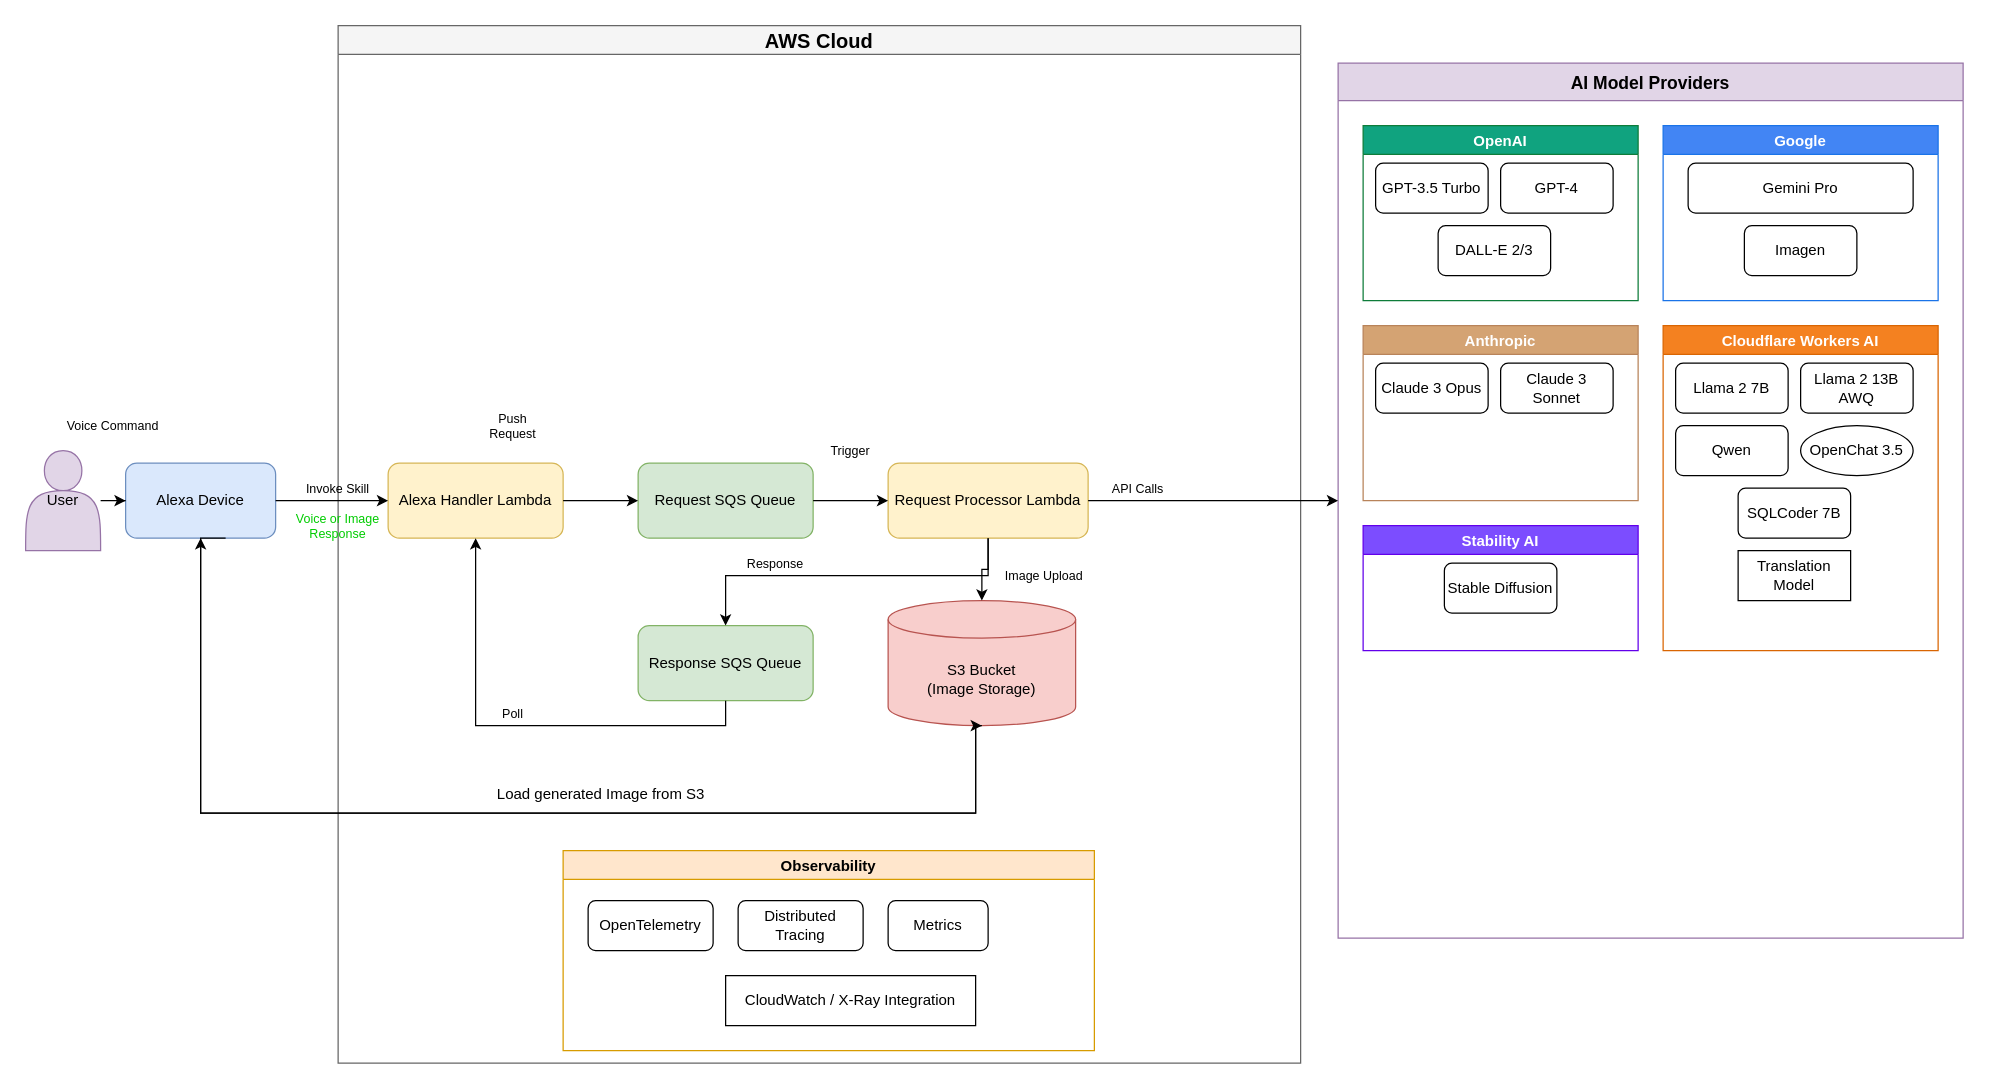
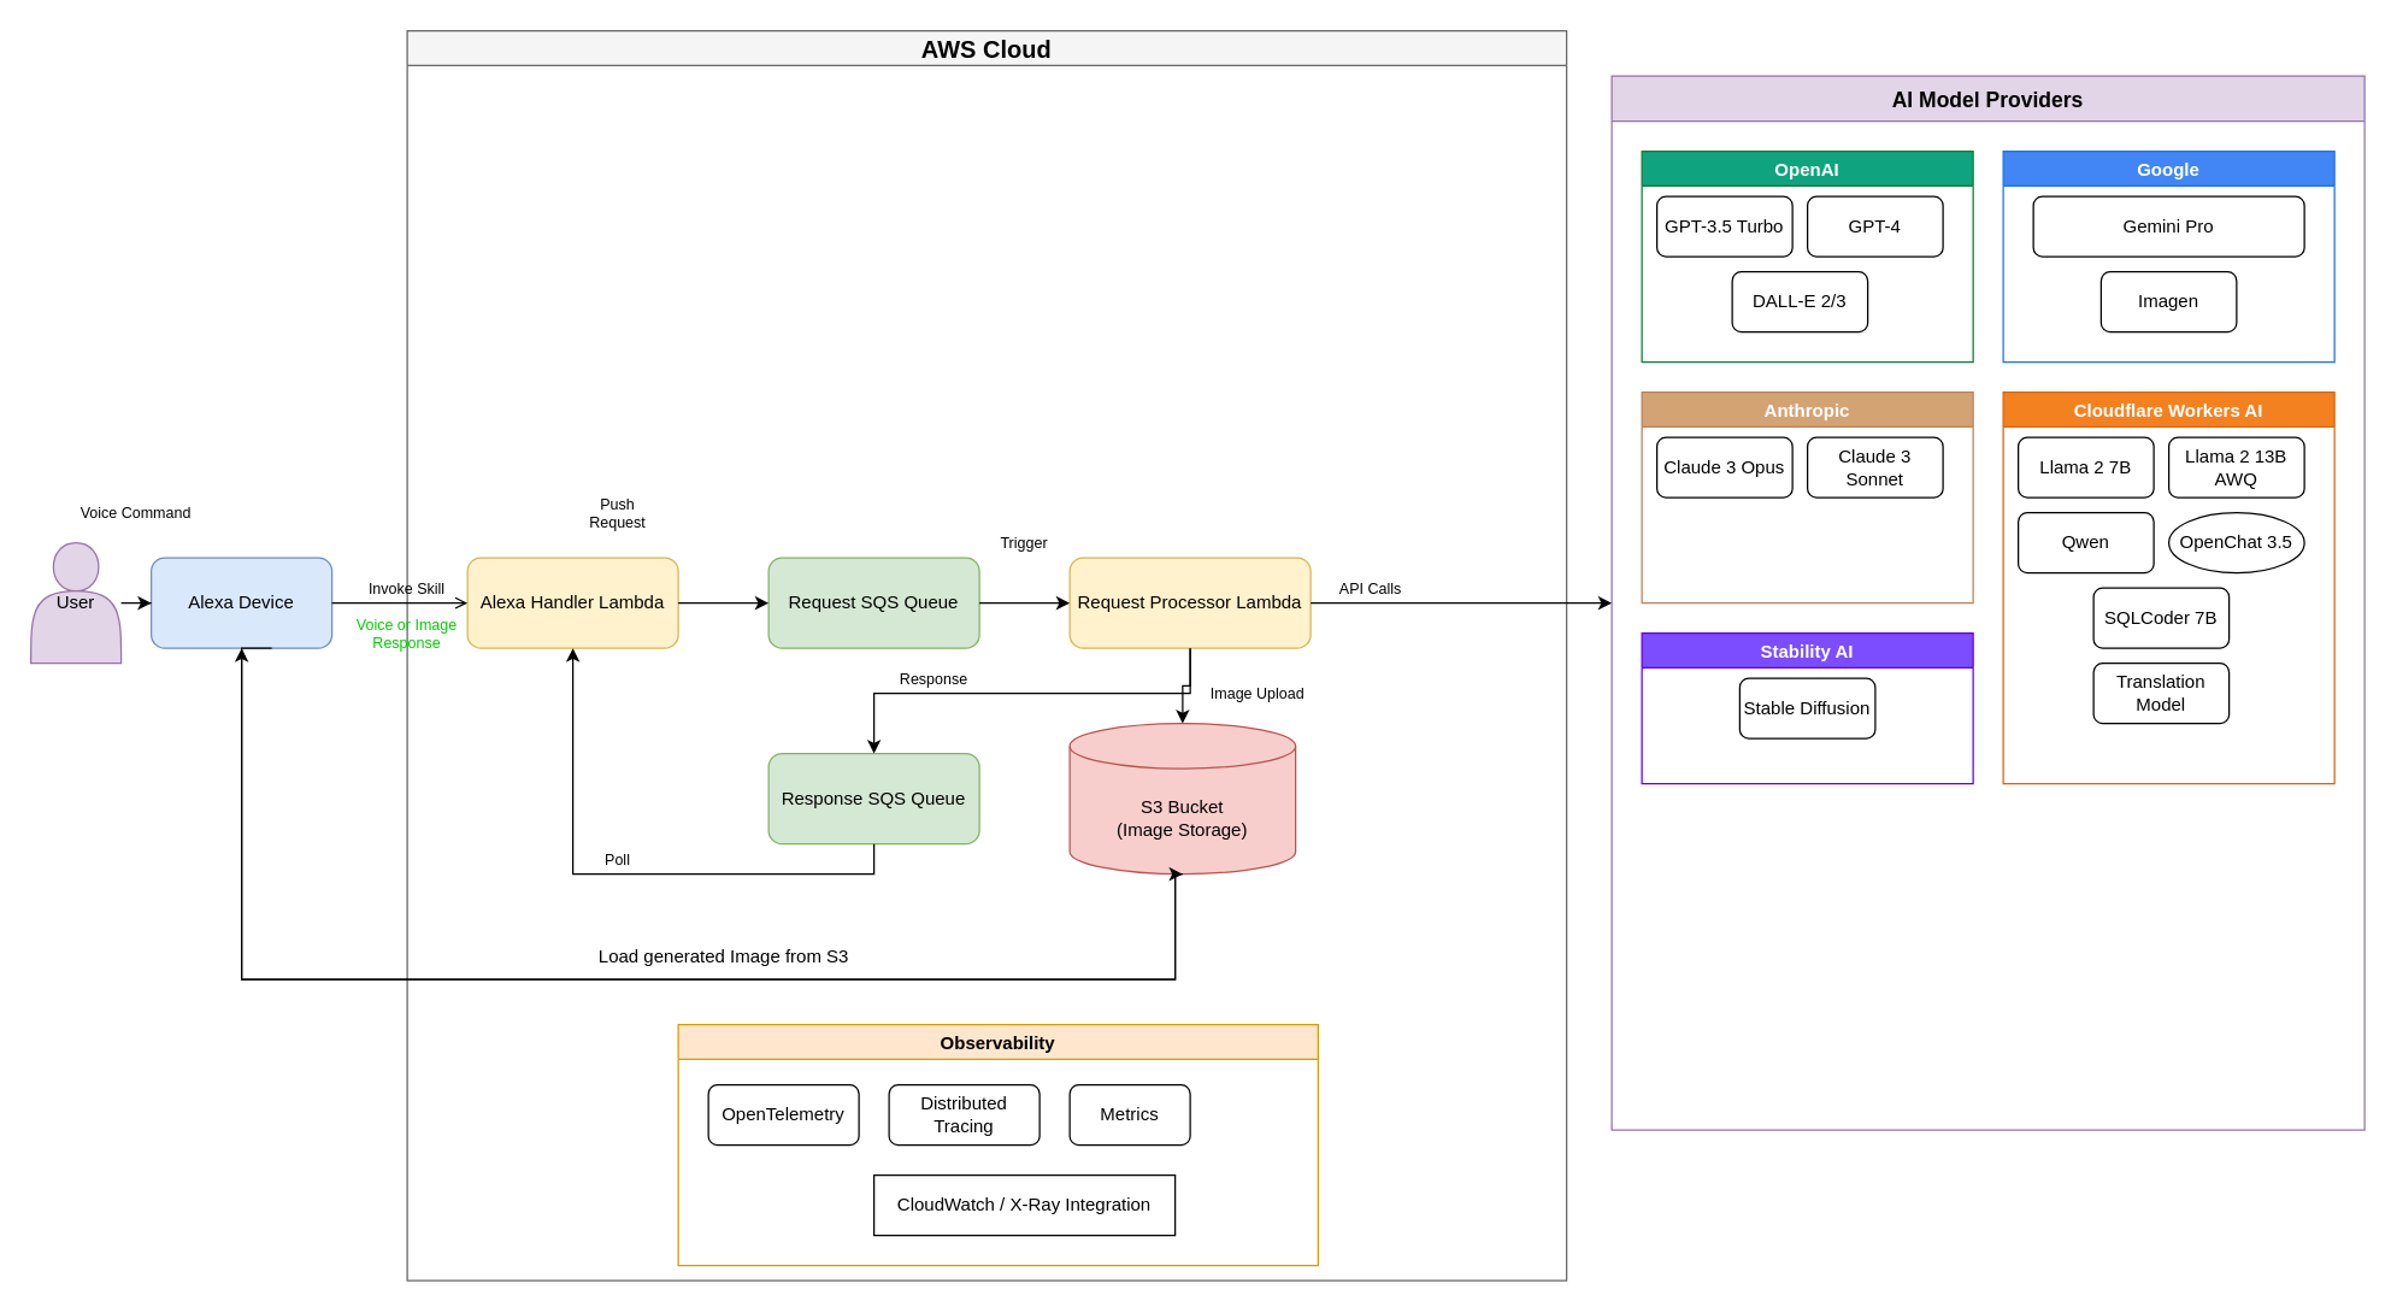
  <mxCell id="0" />
  <mxCell id="1" parent="0" />
  <mxCell id="2" value="User" style="shape=actor;whiteSpace=wrap;html=1;fillColor=#e1d5e7;strokeColor=#9673a6;" parent="1" vertex="1"><mxGeometry x="20" y="360" width="60" height="80" as="geometry" /></mxCell>
  <mxCell id="3" value="Alexa Device" style="rounded=1;whiteSpace=wrap;html=1;fillColor=#dae8fc;strokeColor=#6c8ebf;" parent="1" vertex="1"><mxGeometry x="100" y="370" width="120" height="60" as="geometry" /></mxCell>
  <mxCell id="4" value="AWS Cloud" style="swimlane;fillColor=#f5f5f5;strokeColor=#666666;fontSize=16;fontStyle=1" parent="1" vertex="1"><mxGeometry x="270" y="20" width="770" height="830" as="geometry" /></mxCell>
  <mxCell id="5" value="Alexa Handler Lambda" style="rounded=1;whiteSpace=wrap;html=1;fillColor=#fff2cc;strokeColor=#d6b656;" parent="4" vertex="1"><mxGeometry x="40" y="350" width="140" height="60" as="geometry" /></mxCell>
  <mxCell id="6" value="Request SQS Queue" style="rounded=1;whiteSpace=wrap;html=1;fillColor=#d5e8d4;strokeColor=#82b366;" parent="4" vertex="1"><mxGeometry x="240" y="350" width="140" height="60" as="geometry" /></mxCell>
  <mxCell id="7" value="Request Processor Lambda" style="rounded=1;whiteSpace=wrap;html=1;fillColor=#fff2cc;strokeColor=#d6b656;" parent="4" vertex="1"><mxGeometry x="440" y="350" width="160" height="60" as="geometry" /></mxCell>
  <mxCell id="8" value="Response SQS Queue" style="rounded=1;whiteSpace=wrap;html=1;fillColor=#d5e8d4;strokeColor=#82b366;" parent="4" vertex="1"><mxGeometry x="240" y="480" width="140" height="60" as="geometry" /></mxCell>
  <mxCell id="9" value="S3 Bucket&#10;(Image Storage)" style="shape=cylinder3;whiteSpace=wrap;html=1;boundedLbl=1;backgroundOutline=1;size=15;fillColor=#f8cecc;strokeColor=#b85450;" parent="4" vertex="1"><mxGeometry x="440" y="460" width="150" height="100" as="geometry" /></mxCell>
  <mxCell id="10" style="edgeStyle=orthogonalEdgeStyle;rounded=0;orthogonalLoop=1;jettySize=auto;html=1;entryX=0;entryY=0.5;entryDx=0;entryDy=0;" parent="4" source="5" target="6" edge="1"><mxGeometry relative="1" as="geometry" /></mxCell>
  <mxCell id="11" style="edgeStyle=orthogonalEdgeStyle;rounded=0;orthogonalLoop=1;jettySize=auto;html=1;entryX=0;entryY=0.5;entryDx=0;entryDy=0;" parent="4" source="6" target="7" edge="1"><mxGeometry relative="1" as="geometry" /></mxCell>
  <mxCell id="12" style="edgeStyle=orthogonalEdgeStyle;rounded=0;orthogonalLoop=1;jettySize=auto;html=1;entryX=0.5;entryY=0;entryDx=0;entryDy=0;" parent="4" source="7" target="8" edge="1"><mxGeometry relative="1" as="geometry"><Array as="points"><mxPoint x="520" y="440" /><mxPoint x="310" y="440" /></Array></mxGeometry></mxCell>
  <mxCell id="13" style="edgeStyle=orthogonalEdgeStyle;rounded=0;orthogonalLoop=1;jettySize=auto;html=1;entryX=0.5;entryY=1;entryDx=0;entryDy=0;" parent="4" source="8" target="5" edge="1"><mxGeometry relative="1" as="geometry"><Array as="points"><mxPoint x="310" y="560" /><mxPoint x="110" y="560" /></Array></mxGeometry></mxCell>
  <mxCell id="14" style="edgeStyle=orthogonalEdgeStyle;rounded=0;orthogonalLoop=1;jettySize=auto;html=1;entryX=0.5;entryY=0;entryDx=0;entryDy=0;entryPerimeter=0;" parent="4" source="7" target="9" edge="1"><mxGeometry relative="1" as="geometry" /></mxCell>
  <mxCell id="15" value="Push Request" style="text;html=1;strokeColor=none;fillColor=none;align=center;verticalAlign=middle;whiteSpace=wrap;rounded=0;fontSize=10;" parent="4" vertex="1"><mxGeometry x="110" y="310" width="60" height="20" as="geometry" /></mxCell>
  <mxCell id="16" value="Trigger" style="text;html=1;strokeColor=none;fillColor=none;align=center;verticalAlign=middle;whiteSpace=wrap;rounded=0;fontSize=10;" parent="4" vertex="1"><mxGeometry x="380" y="330" width="60" height="20" as="geometry" /></mxCell>
  <mxCell id="17" value="API Calls" style="text;html=1;strokeColor=none;fillColor=none;align=center;verticalAlign=middle;whiteSpace=wrap;rounded=0;fontSize=10;" parent="4" vertex="1"><mxGeometry x="610" y="360" width="60" height="20" as="geometry" /></mxCell>
  <mxCell id="18" value="Response" style="text;html=1;strokeColor=none;fillColor=none;align=center;verticalAlign=middle;whiteSpace=wrap;rounded=0;fontSize=10;" parent="4" vertex="1"><mxGeometry x="320" y="420" width="60" height="20" as="geometry" /></mxCell>
  <mxCell id="19" value="Poll" style="text;html=1;strokeColor=none;fillColor=none;align=center;verticalAlign=middle;whiteSpace=wrap;rounded=0;fontSize=10;" parent="4" vertex="1"><mxGeometry x="120" y="540" width="40" height="20" as="geometry" /></mxCell>
  <mxCell id="20" value="Image Upload" style="text;html=1;strokeColor=none;fillColor=none;align=center;verticalAlign=middle;whiteSpace=wrap;rounded=0;fontSize=10;" parent="4" vertex="1"><mxGeometry x="530" y="430" width="70" height="20" as="geometry" /></mxCell>
  <mxCell id="21" value="Load generated Image from S3" style="text;html=1;align=center;verticalAlign=middle;resizable=0;points=[];autosize=1;strokeColor=none;fillColor=none;" vertex="1" parent="4"><mxGeometry x="115" y="600" width="190" height="30" as="geometry" /></mxCell>
  <mxCell id="22" value="Observability" style="swimlane;fillColor=#ffe6cc;strokeColor=#d79b00;fontSize=12;fontStyle=1" parent="4" vertex="1"><mxGeometry x="180" y="660" width="425" height="160" as="geometry" /></mxCell>
  <mxCell id="23" value="OpenTelemetry" style="rounded=1;whiteSpace=wrap;html=1;fillColor=#ffffff;" parent="22" vertex="1"><mxGeometry x="20" y="40" width="100" height="40" as="geometry" /></mxCell>
  <mxCell id="24" value="Distributed Tracing" style="rounded=1;whiteSpace=wrap;html=1;fillColor=#ffffff;" parent="22" vertex="1"><mxGeometry x="140" y="40" width="100" height="40" as="geometry" /></mxCell>
  <mxCell id="25" value="Metrics" style="rounded=1;whiteSpace=wrap;html=1;fillColor=#ffffff;" parent="22" vertex="1"><mxGeometry x="260" y="40" width="80" height="40" as="geometry" /></mxCell>
  <mxCell id="26" value="CloudWatch / X-Ray Integration" style="whiteSpace=wrap;html=1;fillColor=#ffffff;rounded=0;" parent="22" vertex="1"><mxGeometry x="130" y="100" width="200" height="40" as="geometry" /></mxCell>
  <mxCell id="27" value="Invoke Skill" style="text;html=1;strokeColor=none;fillColor=none;align=center;verticalAlign=middle;whiteSpace=wrap;rounded=0;fontSize=10;" parent="4" vertex="1"><mxGeometry x="-30" y="360" width="60" height="20" as="geometry" /></mxCell>
  <mxCell id="28" style="edgeStyle=orthogonalEdgeStyle;rounded=0;orthogonalLoop=1;jettySize=auto;html=1;entryX=0;entryY=0.5;entryDx=0;entryDy=0;" parent="1" source="2" target="3" edge="1"><mxGeometry relative="1" as="geometry" /></mxCell>
- <mxCell id="29" style="edgeStyle=orthogonalEdgeStyle;rounded=0;orthogonalLoop=1;jettySize=auto;html=1;entryX=0;entryY=0.5;entryDx=0;entryDy=0;" parent="1" source="3" target="5" edge="1"><mxGeometry relative="1" as="geometry"><Array as="points"><mxPoint x="280" y="400" /></Array></mxGeometry></mxCell>
+ <mxCell id="29" style="edgeStyle=orthogonalEdgeStyle;rounded=0;orthogonalLoop=1;jettySize=auto;html=1;entryX=0;entryY=0.5;entryDx=0;entryDy=0;endArrow=open;" parent="1" source="3" target="5" edge="1"><mxGeometry relative="1" as="geometry"><Array as="points"><mxPoint x="280" y="400" /></Array></mxGeometry></mxCell>
  <mxCell id="30" value="Voice Command" style="text;html=1;strokeColor=none;fillColor=none;align=center;verticalAlign=middle;whiteSpace=wrap;rounded=0;fontSize=10;" parent="1" vertex="1"><mxGeometry x="50" y="330" width="80" height="20" as="geometry" /></mxCell>
  <mxCell id="31" style="edgeStyle=orthogonalEdgeStyle;rounded=0;orthogonalLoop=1;jettySize=auto;html=1;entryX=0.5;entryY=1;entryDx=0;entryDy=0;exitX=0.5;exitY=1;exitDx=0;exitDy=0;exitPerimeter=0;" edge="1" parent="1" source="9" target="3"><mxGeometry relative="1" as="geometry"><Array as="points"><mxPoint x="780" y="580" /><mxPoint x="780" y="650" /><mxPoint x="160" y="650" /></Array><mxPoint x="760" y="590" as="sourcePoint" /><mxPoint x="590" y="637" as="targetPoint" /></mxGeometry></mxCell>
  <mxCell id="32" style="edgeStyle=orthogonalEdgeStyle;rounded=0;orthogonalLoop=1;jettySize=auto;html=1;entryX=0.5;entryY=1;entryDx=0;entryDy=0;entryPerimeter=0;" edge="1" parent="1" target="9"><mxGeometry relative="1" as="geometry"><Array as="points"><mxPoint x="160" y="430" /><mxPoint x="160" y="650" /><mxPoint x="780" y="650" /><mxPoint x="780" y="580" /></Array><mxPoint x="180" y="430" as="sourcePoint" /><mxPoint x="760" y="580" as="targetPoint" /></mxGeometry></mxCell>
  <mxCell id="33" value="AI Model Providers" style="swimlane;fillColor=#e1d5e7;strokeColor=#9673a6;fontSize=14;fontStyle=1;startSize=30;" parent="1" vertex="1"><mxGeometry x="1070" y="50" width="500" height="700" as="geometry" /></mxCell>
  <mxCell id="34" value="OpenAI" style="swimlane;fillColor=#10a37f;fontColor=#ffffff;strokeColor=#0e7c3a;fontSize=12;fontStyle=1" parent="33" vertex="1"><mxGeometry x="20" y="50" width="220" height="140" as="geometry" /></mxCell>
  <mxCell id="35" value="GPT-3.5 Turbo" style="rounded=1;whiteSpace=wrap;html=1;fillColor=#ffffff;fontColor=#000000;" parent="34" vertex="1"><mxGeometry x="10" y="30" width="90" height="40" as="geometry" /></mxCell>
  <mxCell id="36" value="GPT-4" style="rounded=1;whiteSpace=wrap;html=1;fillColor=#ffffff;fontColor=#000000;" parent="34" vertex="1"><mxGeometry x="110" y="30" width="90" height="40" as="geometry" /></mxCell>
  <mxCell id="37" value="DALL-E 2/3" style="rounded=1;whiteSpace=wrap;html=1;fillColor=#ffffff;fontColor=#000000;" parent="34" vertex="1"><mxGeometry x="60" y="80" width="90" height="40" as="geometry" /></mxCell>
  <mxCell id="38" value="Google" style="swimlane;fillColor=#4285f4;fontColor=#ffffff;strokeColor=#1a73e8;fontSize=12;fontStyle=1" parent="33" vertex="1"><mxGeometry x="260" y="50" width="220" height="140" as="geometry" /></mxCell>
  <mxCell id="39" value="Gemini Pro" style="rounded=1;whiteSpace=wrap;html=1;fillColor=#ffffff;fontColor=#000000;" parent="38" vertex="1"><mxGeometry x="20" y="30" width="180" height="40" as="geometry" /></mxCell>
  <mxCell id="40" value="Imagen" style="rounded=1;whiteSpace=wrap;html=1;fillColor=#ffffff;fontColor=#000000;" parent="38" vertex="1"><mxGeometry x="65" y="80" width="90" height="40" as="geometry" /></mxCell>
  <mxCell id="41" value="Anthropic" style="swimlane;fillColor=#d4a373;fontColor=#ffffff;strokeColor=#b8835a;fontSize=12;fontStyle=1" parent="33" vertex="1"><mxGeometry x="20" y="210" width="220" height="140" as="geometry" /></mxCell>
  <mxCell id="42" value="Claude 3 Opus" style="rounded=1;whiteSpace=wrap;html=1;fillColor=#ffffff;fontColor=#000000;" parent="41" vertex="1"><mxGeometry x="10" y="30" width="90" height="40" as="geometry" /></mxCell>
  <mxCell id="43" value="Claude 3 Sonnet" style="rounded=1;whiteSpace=wrap;html=1;fillColor=#ffffff;fontColor=#000000;" parent="41" vertex="1"><mxGeometry x="110" y="30" width="90" height="40" as="geometry" /></mxCell>
  <mxCell id="44" value="Cloudflare Workers AI" style="swimlane;fillColor=#f48120;fontColor=#ffffff;strokeColor=#d96502;fontSize=12;fontStyle=1" parent="33" vertex="1"><mxGeometry x="260" y="210" width="220" height="260" as="geometry" /></mxCell>
  <mxCell id="45" value="Llama 2 7B" style="rounded=1;whiteSpace=wrap;html=1;fillColor=#ffffff;fontColor=#000000;" parent="44" vertex="1"><mxGeometry x="10" y="30" width="90" height="40" as="geometry" /></mxCell>
  <mxCell id="46" value="Llama 2 13B AWQ" style="rounded=1;whiteSpace=wrap;html=1;fillColor=#ffffff;fontColor=#000000;" parent="44" vertex="1"><mxGeometry x="110" y="30" width="90" height="40" as="geometry" /></mxCell>
  <mxCell id="47" value="Qwen" style="rounded=1;whiteSpace=wrap;html=1;fillColor=#ffffff;fontColor=#000000;" parent="44" vertex="1"><mxGeometry x="10" y="80" width="90" height="40" as="geometry" /></mxCell>
  <mxCell id="48" value="OpenChat 3.5" style="ellipse;whiteSpace=wrap;html=1;fillColor=#ffffff;fontColor=#000000;" parent="44" vertex="1"><mxGeometry x="110" y="80" width="90" height="40" as="geometry" /></mxCell>
  <mxCell id="49" value="SQLCoder 7B" style="rounded=1;whiteSpace=wrap;html=1;fillColor=#ffffff;fontColor=#000000;" parent="44" vertex="1"><mxGeometry x="60" y="130" width="90" height="40" as="geometry" /></mxCell>
- <mxCell id="50" value="Translation Model" style="whiteSpace=wrap;html=1;fillColor=#ffffff;fontColor=#000000;rounded=0;" parent="44" vertex="1"><mxGeometry x="60" y="180" width="90" height="40" as="geometry" /></mxCell>
+ <mxCell id="50" value="Translation Model" style="rounded=1;whiteSpace=wrap;html=1;fillColor=#ffffff;fontColor=#000000;" parent="44" vertex="1"><mxGeometry x="60" y="180" width="90" height="40" as="geometry" /></mxCell>
  <mxCell id="51" value="Stability AI" style="swimlane;fillColor=#7c4dff;fontColor=#ffffff;strokeColor=#6200ea;fontSize=12;fontStyle=1" parent="33" vertex="1"><mxGeometry x="20" y="370" width="220" height="100" as="geometry" /></mxCell>
  <mxCell id="52" value="Stable Diffusion" style="rounded=1;whiteSpace=wrap;html=1;fillColor=#ffffff;fontColor=#000000;" parent="51" vertex="1"><mxGeometry x="65" y="30" width="90" height="40" as="geometry" /></mxCell>
  <mxCell id="53" style="edgeStyle=orthogonalEdgeStyle;rounded=0;orthogonalLoop=1;jettySize=auto;html=1;exitX=1;exitY=0.5;exitDx=0;exitDy=0;entryX=0;entryY=0.5;entryDx=0;entryDy=0;" parent="1" source="7" target="33" edge="1"><mxGeometry relative="1" as="geometry" /></mxCell>
  <mxCell id="54" value="Voice or Image Response" style="text;html=1;strokeColor=none;fillColor=none;align=center;verticalAlign=middle;whiteSpace=wrap;rounded=0;fontSize=10;fontColor=#00CC00;" vertex="1" parent="1"><mxGeometry x="230" y="410" width="80" height="20" as="geometry" /></mxCell>
